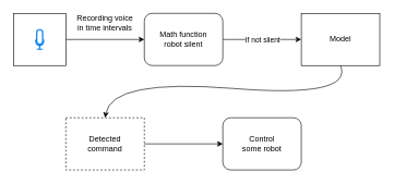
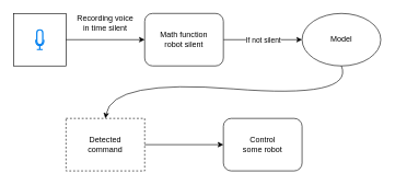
  <mxCell id="0" />
  <mxCell id="1" parent="0" />
  <mxCell id="2" value="" style="rounded=0;whiteSpace=wrap;html=1;" vertex="1" parent="1"><mxGeometry x="20" y="20" width="80" height="80" as="geometry" /></mxCell>
  <mxCell id="3" value="" style="html=1;verticalLabelPosition=bottom;align=center;labelBackgroundColor=#ffffff;verticalAlign=top;strokeWidth=2;strokeColor=#0080F0;shadow=0;dashed=0;shape=mxgraph.ios7.icons.microphone;" vertex="1" parent="1"><mxGeometry x="54" y="45" width="12" height="30" as="geometry" /></mxCell>
  <mxCell id="4" value="" style="endArrow=classic;html=1;rounded=0;exitX=1;exitY=0.5;exitDx=0;exitDy=0;entryX=0;entryY=0.5;entryDx=0;entryDy=0;" edge="1" parent="1"><mxGeometry width="50" height="50" relative="1" as="geometry"><mxPoint x="100" y="60" as="sourcePoint" /><mxPoint x="220" y="60" as="targetPoint" /></mxGeometry></mxCell>
- <mxCell id="5" value="Recording voice&lt;div&gt;in time intervals&lt;/div&gt;" style="text;html=1;align=center;verticalAlign=middle;whiteSpace=wrap;rounded=0;" vertex="1" parent="1"><mxGeometry x="100" y="20" width="120" height="30" as="geometry" /></mxCell>
+ <mxCell id="5" value="Recording voice&lt;div&gt;in time silent&lt;/div&gt;" style="text;html=1;align=center;verticalAlign=middle;whiteSpace=wrap;rounded=0;" vertex="1" parent="1"><mxGeometry x="100" y="20" width="120" height="30" as="geometry" /></mxCell>
  <mxCell id="6" value="" style="endArrow=classic;html=1;rounded=0;exitX=1;exitY=0.5;exitDx=0;exitDy=0;entryX=0;entryY=0.5;entryDx=0;entryDy=0;" edge="1" parent="1" target="8"><mxGeometry width="50" height="50" relative="1" as="geometry"><mxPoint x="340" y="60" as="sourcePoint" /><mxPoint x="460" y="60" as="targetPoint" /></mxGeometry></mxCell>
  <mxCell id="7" value="If not silent" style="edgeLabel;html=1;align=center;verticalAlign=middle;resizable=0;points=[];" vertex="1" connectable="0" parent="6"><mxGeometry x="-0.135" y="1" relative="1" as="geometry"><mxPoint x="8" y="1" as="offset" /></mxGeometry></mxCell>
- <mxCell id="8" value="Model" style="rounded=0;whiteSpace=wrap;html=1;" vertex="1" parent="1"><mxGeometry x="460" y="20" width="120" height="80" as="geometry" /></mxCell>
+ <mxCell id="8" value="Model" style="ellipse;whiteSpace=wrap;html=1;" vertex="1" parent="1"><mxGeometry x="460" y="20" width="120" height="80" as="geometry" /></mxCell>
  <mxCell id="9" value="Detected&lt;div&gt;command&lt;/div&gt;" style="rounded=0;whiteSpace=wrap;html=1;dashed=1;" vertex="1" parent="1"><mxGeometry x="100" y="180" width="120" height="80" as="geometry" /></mxCell>
  <mxCell id="10" value="Math function&lt;div&gt;robot silent&lt;/div&gt;" style="rounded=1;whiteSpace=wrap;html=1;" vertex="1" parent="1"><mxGeometry x="220" y="20" width="120" height="80" as="geometry" /></mxCell>
  <mxCell id="11" value="" style="curved=1;endArrow=classic;html=1;rounded=0;exitX=0.5;exitY=1;exitDx=0;exitDy=0;entryX=0.5;entryY=0;entryDx=0;entryDy=0;" edge="1" parent="1" source="8" target="9"><mxGeometry width="50" height="50" relative="1" as="geometry"><mxPoint x="200" y="150" as="sourcePoint" /><mxPoint x="250" y="100" as="targetPoint" /><Array as="points"><mxPoint x="540" y="150" /><mxPoint x="170" y="120" /></Array></mxGeometry></mxCell>
  <mxCell id="12" value="" style="endArrow=classic;html=1;rounded=0;exitX=1;exitY=0.5;exitDx=0;exitDy=0;entryX=0;entryY=0.5;entryDx=0;entryDy=0;" edge="1" parent="1" source="9"><mxGeometry width="50" height="50" relative="1" as="geometry"><mxPoint x="200" y="150" as="sourcePoint" /><mxPoint x="340" y="220" as="targetPoint" /></mxGeometry></mxCell>
  <mxCell id="13" value="Control&lt;div&gt;some robot&lt;/div&gt;" style="rounded=1;whiteSpace=wrap;html=1;" vertex="1" parent="1"><mxGeometry x="340" y="180" width="120" height="80" as="geometry" /></mxCell>
